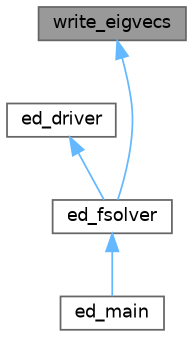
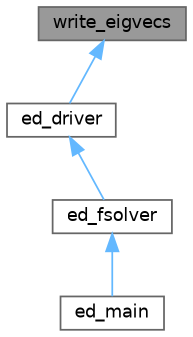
  digraph {
    rankdir=TB
    node [color=grey40 fillcolor=white fontname=Helvetica fontsize=10 shape=box style=filled]
    edge [color=steelblue1 dir=back fontname=Helvetica fontsize=10 labelfontname=Helvetica labelfontsize=10 style=solid]
    n1 [color=gray40 fillcolor=grey60 fontcolor=black height=0.2 label=write_eigvecs width=0.4]
    n2 [height=0.2 label=ed_driver width=0.4]
    n3 [height=0.2 label=ed_fsolver width=0.4]
    n4 [height=0.2 label=ed_main width=0.4]
-   n1 -> n3
+   n1 -> n2
    n2 -> n3
    n3 -> n4
  }
